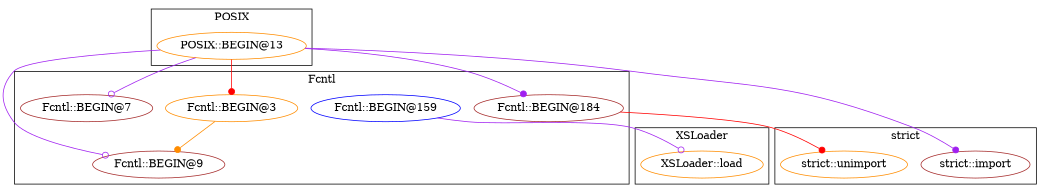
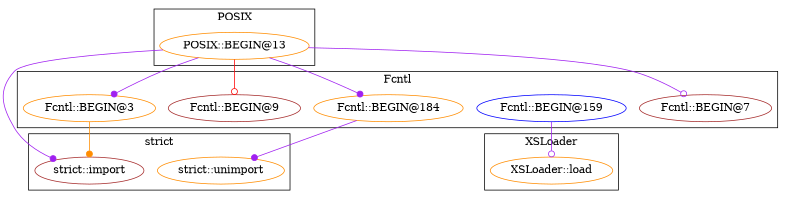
  digraph {
    node [color=darkorange]
    edge [arrowhead=dot color=purple]
-   "Fcntl::BEGIN@184" [color=brown]
+   "Fcntl::BEGIN@184"
    "Fcntl::BEGIN@159" [color=blue]
    "Fcntl::BEGIN@9" [color=brown]
    "Fcntl::BEGIN@3"
    "Fcntl::BEGIN@7" [color=brown]
    "XSLoader::load"
    "POSIX::BEGIN@13"
    "strict::import" [color=brown]
    "strict::unimport"
    subgraph cluster_1 {
      label=Fcntl
      "Fcntl::BEGIN@184"
      "Fcntl::BEGIN@159"
      "Fcntl::BEGIN@9"
      "Fcntl::BEGIN@3"
      "Fcntl::BEGIN@7"
    }
    subgraph cluster_2 {
      label=XSLoader
      "XSLoader::load"
    }
    subgraph cluster_3 {
      label=POSIX
      "POSIX::BEGIN@13"
    }
    subgraph cluster_4 {
      label="strict"
      "strict::import"
      "strict::unimport"
    }
-   "Fcntl::BEGIN@184" -> "strict::unimport" [color=red]
+   "Fcntl::BEGIN@184" -> "strict::unimport"
    "Fcntl::BEGIN@159" -> "XSLoader::load" [arrowhead=odot]
-   "Fcntl::BEGIN@3" -> "Fcntl::BEGIN@9" [color=darkorange]
+   "Fcntl::BEGIN@3" -> "strict::import" [color=darkorange]
    "POSIX::BEGIN@13" -> "Fcntl::BEGIN@184"
-   "POSIX::BEGIN@13" -> "Fcntl::BEGIN@9" [arrowhead=odot]
-   "POSIX::BEGIN@13" -> "Fcntl::BEGIN@3" [color=red]
+   "POSIX::BEGIN@13" -> "Fcntl::BEGIN@9" [arrowhead=odot color=red]
+   "POSIX::BEGIN@13" -> "Fcntl::BEGIN@3"
    "POSIX::BEGIN@13" -> "Fcntl::BEGIN@7" [arrowhead=odot]
    "POSIX::BEGIN@13" -> "strict::import"
  }
